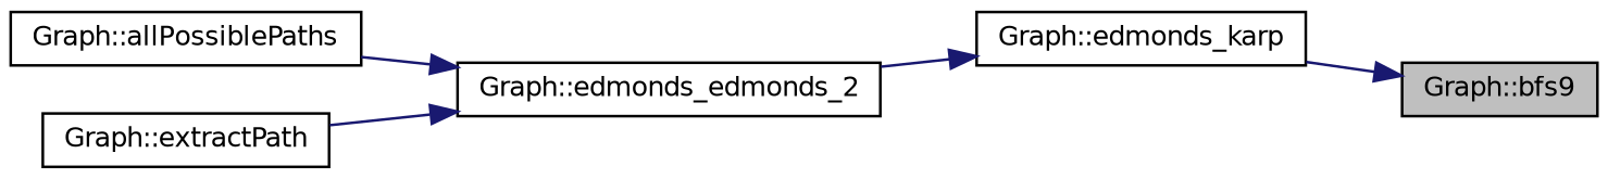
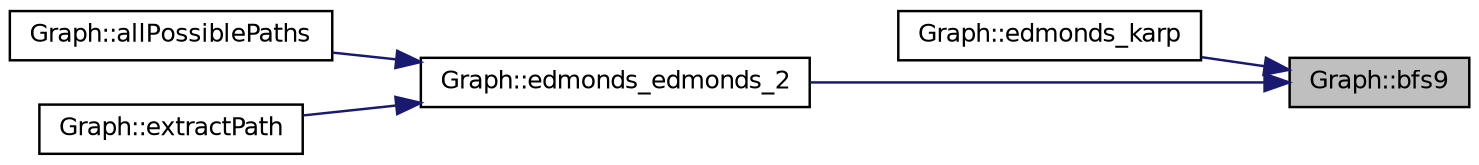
  digraph {
    rankdir=RL
    node [color=black fillcolor=white fontname=Helvetica fontsize=10 shape=record style=filled]
    edge [color=midnightblue dir=back fontname=Helvetica fontsize=10 labelfontname=Helvetica labelfontsize=10 style=solid]
    n1 [fillcolor=grey75 fontcolor=black height=0.2 label="Graph::bfs9" width=0.4]
    n2 [height=0.2 label="Graph::edmonds_karp" width=0.4]
    n3 [height=0.2 label="Graph::edmonds_edmonds_2" width=0.4]
    n4 [height=0.2 label="Graph::allPossiblePaths" width=0.4]
    n5 [height=0.2 label="Graph::extractPath" width=0.4]
    n1 -> n2
-   n2 -> n3
+   n1 -> n3
    n3 -> n4
    n3 -> n5
  }
